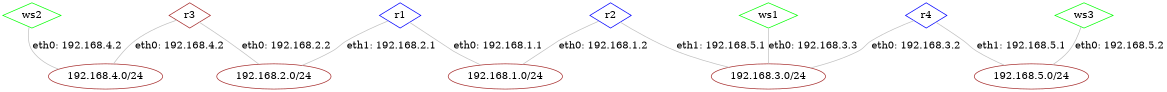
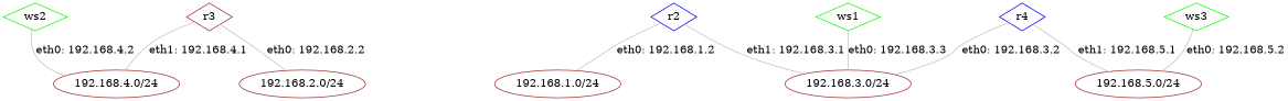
  graph {
    node [color=brown shape=diamond]
    edge [color=gray]
-   r1 [color=blue]
    n2 [label="192.168.2.0/24" shape=ellipse]
    n3 [label="192.168.1.0/24" shape=ellipse]
    r2 [color=blue]
    n5 [label="192.168.3.0/24" shape=ellipse]
    r3
    n7 [label="192.168.4.0/24" shape=ellipse]
    r4 [color=blue]
    n9 [label="192.168.5.0/24" shape=ellipse]
    ws1 [color=green]
    ws2 [color=green]
    ws3 [color=green]
-   r1 -- n2 [label="eth1: 192.168.2.1"]
-   r1 -- n3 [label="eth0: 192.168.1.1"]
    r2 -- n3 [label="eth0: 192.168.1.2"]
-   r2 -- n5 [label="eth1: 192.168.5.1"]
+   r2 -- n5 [label="eth1: 192.168.3.1"]
    r3 -- n2 [label="eth0: 192.168.2.2"]
-   r3 -- n7 [label="eth0: 192.168.4.2"]
+   r3 -- n7 [label="eth1: 192.168.4.1"]
    r4 -- n5 [label="eth0: 192.168.3.2"]
    r4 -- n9 [label="eth1: 192.168.5.1"]
    ws1 -- n5 [label="eth0: 192.168.3.3"]
    ws2 -- n7 [label="eth0: 192.168.4.2"]
    ws3 -- n9 [label="eth0: 192.168.5.2"]
  }
